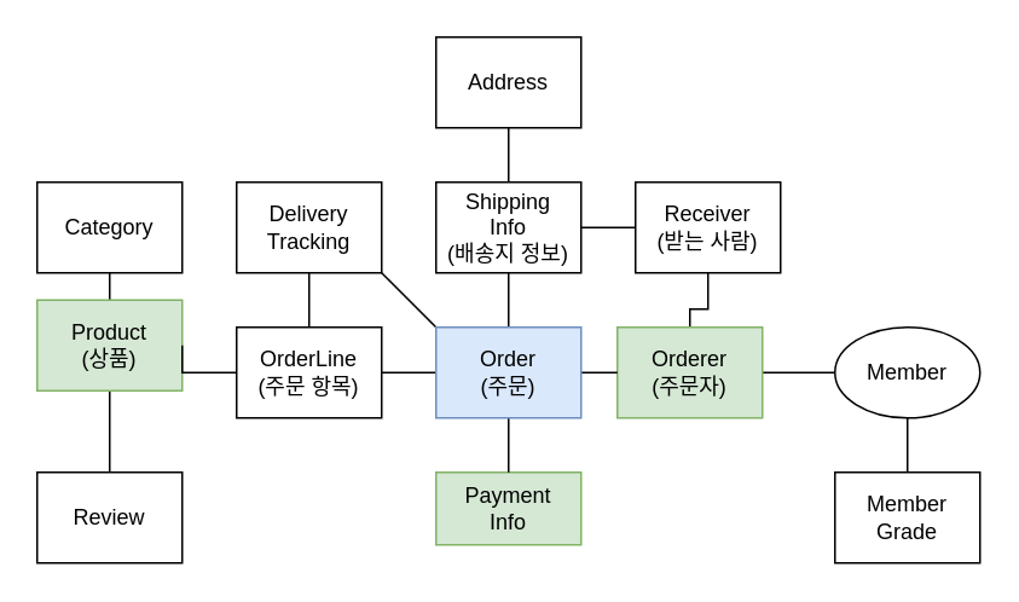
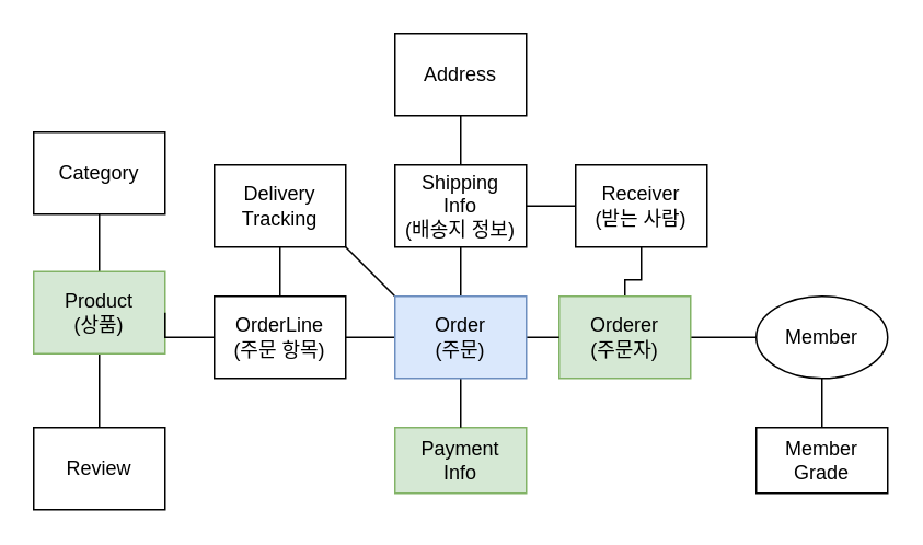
  <mxCell id="0" />
  <mxCell id="1" parent="0" />
  <mxCell id="2" value="Delivery&lt;div&gt;Tracking&lt;/div&gt;" style="rounded=0;whiteSpace=wrap;html=1;" vertex="1" parent="1"><mxGeometry x="130" y="100" width="80" height="50" as="geometry" /></mxCell>
  <mxCell id="3" value="Payment&lt;div&gt;Info&lt;/div&gt;" style="rounded=0;whiteSpace=wrap;html=1;fillColor=#d5e8d4;strokeColor=#82b366;" vertex="1" parent="1"><mxGeometry x="240" y="260" width="80" height="40" as="geometry" /></mxCell>
  <mxCell id="4" style="edgeStyle=orthogonalEdgeStyle;rounded=0;orthogonalLoop=1;jettySize=auto;html=1;entryX=0.5;entryY=0;entryDx=0;entryDy=0;endArrow=none;endFill=0;" edge="1" parent="1" source="5" target="10"><mxGeometry relative="1" as="geometry" /></mxCell>
  <mxCell id="5" value="Receiver&lt;div&gt;(받는 사람)&lt;/div&gt;" style="rounded=0;whiteSpace=wrap;html=1;" vertex="1" parent="1"><mxGeometry x="350" y="100" width="80" height="50" as="geometry" /></mxCell>
- <mxCell id="6" value="Member&lt;div&gt;Grade&lt;/div&gt;" style="rounded=0;whiteSpace=wrap;html=1;" vertex="1" parent="1"><mxGeometry x="460" y="260" width="80" height="50" as="geometry" /></mxCell>
+ <mxCell id="6" value="Member&lt;div&gt;Grade&lt;/div&gt;" style="rounded=0;whiteSpace=wrap;html=1;" vertex="1" parent="1"><mxGeometry x="460" y="260" width="80" height="40" as="geometry" /></mxCell>
  <mxCell id="7" style="edgeStyle=orthogonalEdgeStyle;rounded=0;orthogonalLoop=1;jettySize=auto;html=1;exitX=0.5;exitY=1;exitDx=0;exitDy=0;entryX=0.5;entryY=0;entryDx=0;entryDy=0;endArrow=none;endFill=0;" edge="1" parent="1" source="8" target="6"><mxGeometry relative="1" as="geometry" /></mxCell>
  <mxCell id="8" value="Member" style="ellipse;whiteSpace=wrap;html=1;" vertex="1" parent="1"><mxGeometry x="460" y="180" width="80" height="50" as="geometry" /></mxCell>
  <mxCell id="9" style="edgeStyle=orthogonalEdgeStyle;rounded=0;orthogonalLoop=1;jettySize=auto;html=1;endArrow=none;endFill=0;" edge="1" parent="1" source="10" target="8"><mxGeometry relative="1" as="geometry" /></mxCell>
  <mxCell id="10" value="Orderer&lt;div&gt;(주문자)&lt;/div&gt;" style="rounded=0;whiteSpace=wrap;html=1;fillColor=#d5e8d4;strokeColor=#82b366;" vertex="1" parent="1"><mxGeometry x="340" y="180" width="80" height="50" as="geometry" /></mxCell>
  <mxCell id="11" style="edgeStyle=orthogonalEdgeStyle;rounded=0;orthogonalLoop=1;jettySize=auto;html=1;entryX=0.5;entryY=0;entryDx=0;entryDy=0;endArrow=none;endFill=0;" edge="1" parent="1" source="12" target="14"><mxGeometry relative="1" as="geometry" /></mxCell>
  <mxCell id="12" value="Address" style="rounded=0;whiteSpace=wrap;html=1;" vertex="1" parent="1"><mxGeometry x="240" y="20" width="80" height="50" as="geometry" /></mxCell>
  <mxCell id="13" style="edgeStyle=orthogonalEdgeStyle;rounded=0;orthogonalLoop=1;jettySize=auto;html=1;exitX=1;exitY=0.5;exitDx=0;exitDy=0;entryX=0;entryY=0.5;entryDx=0;entryDy=0;endArrow=none;endFill=0;" edge="1" parent="1" source="14" target="5"><mxGeometry relative="1" as="geometry" /></mxCell>
  <mxCell id="14" value="Shipping&lt;div&gt;Info&lt;/div&gt;&lt;div&gt;(배송지 정보)&lt;/div&gt;" style="rounded=0;whiteSpace=wrap;html=1;" vertex="1" parent="1"><mxGeometry x="240" y="100" width="80" height="50" as="geometry" /></mxCell>
  <mxCell id="15" style="edgeStyle=orthogonalEdgeStyle;rounded=0;orthogonalLoop=1;jettySize=auto;html=1;entryX=0.5;entryY=1;entryDx=0;entryDy=0;endArrow=none;endFill=0;" edge="1" parent="1" source="20" target="14"><mxGeometry relative="1" as="geometry" /></mxCell>
  <mxCell id="16" style="edgeStyle=orthogonalEdgeStyle;rounded=0;orthogonalLoop=1;jettySize=auto;html=1;entryX=0;entryY=0.5;entryDx=0;entryDy=0;endArrow=none;endFill=0;" edge="1" parent="1" source="20" target="10"><mxGeometry relative="1" as="geometry" /></mxCell>
  <mxCell id="17" style="edgeStyle=orthogonalEdgeStyle;rounded=0;orthogonalLoop=1;jettySize=auto;html=1;entryX=0.5;entryY=0;entryDx=0;entryDy=0;endArrow=none;endFill=0;" edge="1" parent="1" source="20" target="3"><mxGeometry relative="1" as="geometry" /></mxCell>
  <mxCell id="18" style="edgeStyle=orthogonalEdgeStyle;rounded=0;orthogonalLoop=1;jettySize=auto;html=1;entryX=1;entryY=0.5;entryDx=0;entryDy=0;endArrow=none;endFill=0;" edge="1" parent="1" source="20" target="28"><mxGeometry relative="1" as="geometry" /></mxCell>
  <mxCell id="19" style="rounded=0;orthogonalLoop=1;jettySize=auto;html=1;exitX=0;exitY=0;exitDx=0;exitDy=0;entryX=1;entryY=1;entryDx=0;entryDy=0;endArrow=none;endFill=0;" edge="1" parent="1" source="20" target="2"><mxGeometry relative="1" as="geometry" /></mxCell>
  <mxCell id="20" value="Order&lt;div&gt;(주문)&lt;/div&gt;" style="rounded=0;whiteSpace=wrap;html=1;fillColor=#dae8fc;strokeColor=#6c8ebf;" vertex="1" parent="1"><mxGeometry x="240" y="180" width="80" height="50" as="geometry" /></mxCell>
- <mxCell id="21" value="Category" style="rounded=0;whiteSpace=wrap;html=1;" vertex="1" parent="1"><mxGeometry x="20" y="100" width="80" height="50" as="geometry" /></mxCell>
+ <mxCell id="21" value="Category" style="rounded=0;whiteSpace=wrap;html=1;" vertex="1" parent="1"><mxGeometry x="20" y="80" width="80" height="50" as="geometry" /></mxCell>
  <mxCell id="22" value="Review" style="rounded=0;whiteSpace=wrap;html=1;" vertex="1" parent="1"><mxGeometry x="20" y="260" width="80" height="50" as="geometry" /></mxCell>
  <mxCell id="23" style="edgeStyle=orthogonalEdgeStyle;rounded=0;orthogonalLoop=1;jettySize=auto;html=1;entryX=0.5;entryY=0;entryDx=0;entryDy=0;endArrow=none;endFill=0;" edge="1" parent="1" source="25" target="22"><mxGeometry relative="1" as="geometry" /></mxCell>
  <mxCell id="24" style="edgeStyle=orthogonalEdgeStyle;rounded=0;orthogonalLoop=1;jettySize=auto;html=1;exitX=0.5;exitY=0;exitDx=0;exitDy=0;entryX=0.5;entryY=1;entryDx=0;entryDy=0;endArrow=none;endFill=0;" edge="1" parent="1" source="25" target="21"><mxGeometry relative="1" as="geometry" /></mxCell>
  <mxCell id="25" value="Product&lt;div&gt;(상품)&lt;/div&gt;" style="rounded=0;whiteSpace=wrap;html=1;fillColor=#d5e8d4;strokeColor=#82b366;" vertex="1" parent="1"><mxGeometry x="20" y="165" width="80" height="50" as="geometry" /></mxCell>
  <mxCell id="26" style="edgeStyle=orthogonalEdgeStyle;rounded=0;orthogonalLoop=1;jettySize=auto;html=1;exitX=0.5;exitY=0;exitDx=0;exitDy=0;entryX=0.5;entryY=1;entryDx=0;entryDy=0;endArrow=none;endFill=0;" edge="1" parent="1" source="28" target="2"><mxGeometry relative="1" as="geometry" /></mxCell>
  <mxCell id="27" style="edgeStyle=orthogonalEdgeStyle;rounded=0;orthogonalLoop=1;jettySize=auto;html=1;exitX=0;exitY=0.5;exitDx=0;exitDy=0;entryX=1;entryY=0.5;entryDx=0;entryDy=0;endArrow=none;endFill=0;" edge="1" parent="1" source="28" target="25"><mxGeometry relative="1" as="geometry" /></mxCell>
  <mxCell id="28" value="OrderLine&lt;div&gt;(주문 항목)&lt;/div&gt;" style="rounded=0;whiteSpace=wrap;html=1;" vertex="1" parent="1"><mxGeometry x="130" y="180" width="80" height="50" as="geometry" /></mxCell>
